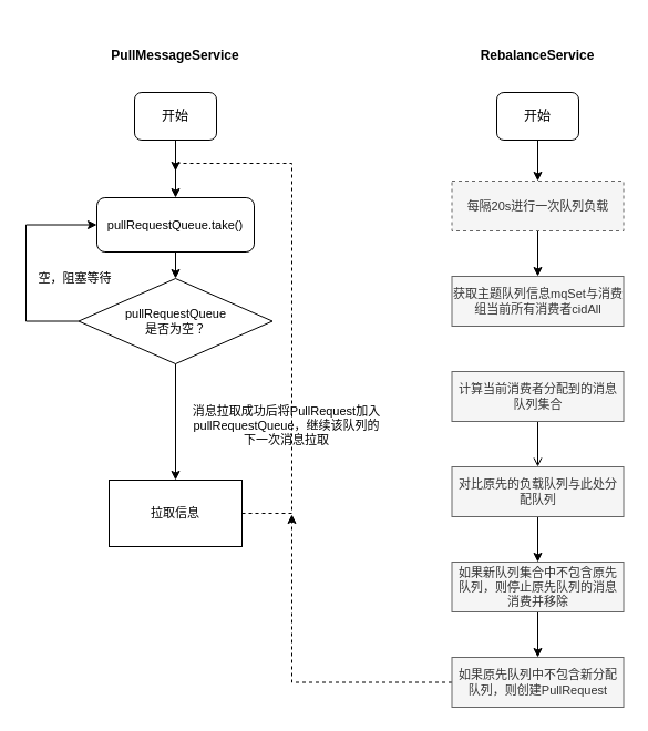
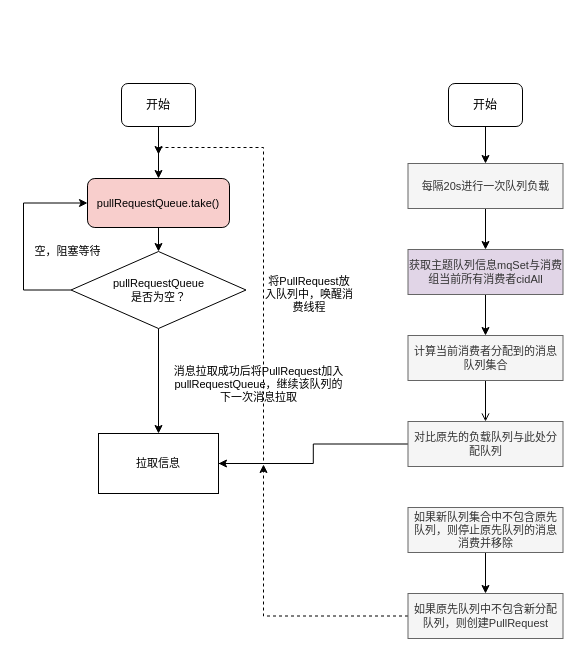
  <mxCell id="0" />
  <mxCell id="1" parent="0" />
  <mxCell id="2" style="edgeStyle=orthogonalEdgeStyle;rounded=0;orthogonalLoop=1;jettySize=auto;html=1;entryX=0.5;entryY=0;entryDx=0;entryDy=0;fontSize=11;" edge="1" parent="1" source="3" target="9"><mxGeometry relative="1" as="geometry" /></mxCell>
  <mxCell id="3" value="开始" style="rounded=1;whiteSpace=wrap;html=1;" vertex="1" parent="1"><mxGeometry x="121" y="83" width="74" height="43" as="geometry" /></mxCell>
- <mxCell id="4" value="&lt;b&gt;PullMessageService&lt;/b&gt;" style="text;html=1;strokeColor=none;fillColor=none;align=center;verticalAlign=middle;whiteSpace=wrap;rounded=0;" vertex="1" parent="1"><mxGeometry x="103" y="20" width="110" height="60" as="geometry" /></mxCell>
  <mxCell id="5" style="edgeStyle=orthogonalEdgeStyle;rounded=0;orthogonalLoop=1;jettySize=auto;html=1;entryX=0.5;entryY=0;entryDx=0;entryDy=0;fontSize=11;" edge="1" parent="1" source="6" target="19"><mxGeometry relative="1" as="geometry" /></mxCell>
  <mxCell id="6" value="开始" style="rounded=1;whiteSpace=wrap;html=1;" vertex="1" parent="1"><mxGeometry x="448" y="83" width="74" height="43" as="geometry" /></mxCell>
- <mxCell id="7" value="&lt;b&gt;RebalanceService&lt;/b&gt;" style="text;html=1;strokeColor=none;fillColor=none;align=center;verticalAlign=middle;whiteSpace=wrap;rounded=0;" vertex="1" parent="1"><mxGeometry x="430" y="20" width="110" height="60" as="geometry" /></mxCell>
  <mxCell id="8" style="edgeStyle=orthogonalEdgeStyle;rounded=0;orthogonalLoop=1;jettySize=auto;html=1;fontSize=11;" edge="1" parent="1" source="9" target="12"><mxGeometry relative="1" as="geometry" /></mxCell>
- <mxCell id="9" value="&lt;font style=&quot;font-size: 11px;&quot;&gt;pullRequestQueue.take()&lt;/font&gt;" style="rounded=1;whiteSpace=wrap;html=1;" vertex="1" parent="1"><mxGeometry x="87" y="178" width="142" height="49" as="geometry" /></mxCell>
+ <mxCell id="9" value="&lt;font style=&quot;font-size: 11px;&quot;&gt;pullRequestQueue.take()&lt;/font&gt;" style="rounded=1;whiteSpace=wrap;html=1;fillColor=#f8cecc;" vertex="1" parent="1"><mxGeometry x="87" y="178" width="142" height="49" as="geometry" /></mxCell>
  <mxCell id="10" style="edgeStyle=orthogonalEdgeStyle;rounded=0;orthogonalLoop=1;jettySize=auto;html=1;entryX=0;entryY=0.5;entryDx=0;entryDy=0;fontSize=11;" edge="1" parent="1" source="12" target="9"><mxGeometry relative="1" as="geometry"><Array as="points"><mxPoint x="23" y="290" /><mxPoint x="23" y="202" /></Array></mxGeometry></mxCell>
  <mxCell id="11" style="edgeStyle=orthogonalEdgeStyle;rounded=0;orthogonalLoop=1;jettySize=auto;html=1;exitX=0.5;exitY=1;exitDx=0;exitDy=0;fontSize=11;" edge="1" parent="1" source="12" target="15"><mxGeometry relative="1" as="geometry" /></mxCell>
  <mxCell id="12" value="pullRequestQueue&lt;br&gt;是否为空？" style="rhombus;whiteSpace=wrap;html=1;fontSize=11;" vertex="1" parent="1"><mxGeometry x="70.5" y="251" width="175" height="77" as="geometry" /></mxCell>
  <mxCell id="13" value="空，阻塞等待" style="text;html=1;strokeColor=none;fillColor=none;align=center;verticalAlign=middle;whiteSpace=wrap;rounded=0;fontSize=11;" vertex="1" parent="1"><mxGeometry x="20" y="236" width="95" height="30" as="geometry" /></mxCell>
  <mxCell id="14" style="edgeStyle=orthogonalEdgeStyle;rounded=0;orthogonalLoop=1;jettySize=auto;html=1;fontSize=11;dashed=1;" edge="1" parent="1" source="15"><mxGeometry relative="1" as="geometry"><mxPoint x="158" y="154" as="targetPoint" /><Array as="points"><mxPoint x="263" y="463" /><mxPoint x="263" y="147" /><mxPoint x="158" y="147" /></Array></mxGeometry></mxCell>
  <mxCell id="15" value="拉取信息" style="rounded=0;whiteSpace=wrap;html=1;fontSize=11;" vertex="1" parent="1"><mxGeometry x="98" y="433" width="120" height="60" as="geometry" /></mxCell>
+ <mxCell id="16" value="将PullRequest放入队列中，唤醒消费线程" style="text;html=1;strokeColor=none;fillColor=none;align=center;verticalAlign=middle;whiteSpace=wrap;rounded=0;fontSize=11;" vertex="1" parent="1"><mxGeometry x="262" y="273" width="94" height="42" as="geometry" /></mxCell>
  <mxCell id="17" value="消息拉取成功后将PullRequest加入pullRequestQueue，继续该队列的下一次消息拉取" style="text;html=1;strokeColor=none;fillColor=none;align=center;verticalAlign=middle;whiteSpace=wrap;rounded=0;fontSize=11;" vertex="1" parent="1"><mxGeometry x="169" y="354" width="179" height="60" as="geometry" /></mxCell>
  <mxCell id="18" value="" style="edgeStyle=orthogonalEdgeStyle;rounded=0;orthogonalLoop=1;jettySize=auto;html=1;fontSize=11;" edge="1" parent="1" source="19" target="21"><mxGeometry relative="1" as="geometry" /></mxCell>
- <mxCell id="19" value="每隔20s进行一次队列负载" style="rounded=0;whiteSpace=wrap;html=1;fontSize=11;fillColor=#f5f5f5;fontColor=#333333;strokeColor=#666666;dashed=1;" vertex="1" parent="1"><mxGeometry x="407.5" y="163" width="155" height="45" as="geometry" /></mxCell>
- <mxCell id="21" value="获取主题队列信息mqSet与消费组当前所有消费者cidAll" style="rounded=0;whiteSpace=wrap;html=1;fontSize=11;fillColor=#f5f5f5;fontColor=#333333;strokeColor=#666666;" vertex="1" parent="1"><mxGeometry x="407.5" y="249" width="155" height="45" as="geometry" /></mxCell>
+ <mxCell id="19" value="每隔20s进行一次队列负载" style="rounded=0;whiteSpace=wrap;html=1;fontSize=11;fillColor=#f5f5f5;fontColor=#333333;strokeColor=#666666;" vertex="1" parent="1"><mxGeometry x="407.5" y="163" width="155" height="45" as="geometry" /></mxCell>
+ <mxCell id="20" value="" style="edgeStyle=orthogonalEdgeStyle;rounded=0;orthogonalLoop=1;jettySize=auto;html=1;fontSize=11;" edge="1" parent="1" source="21" target="23"><mxGeometry relative="1" as="geometry" /></mxCell>
+ <mxCell id="21" value="获取主题队列信息mqSet与消费组当前所有消费者cidAll" style="rounded=0;whiteSpace=wrap;html=1;fontSize=11;fillColor=#e1d5e7;fontColor=#333333;strokeColor=#666666;" vertex="1" parent="1"><mxGeometry x="407.5" y="249" width="155" height="45" as="geometry" /></mxCell>
  <mxCell id="22" value="" style="edgeStyle=orthogonalEdgeStyle;rounded=0;orthogonalLoop=1;jettySize=auto;html=1;fontSize=11;endArrow=open;" edge="1" parent="1" source="23" target="25"><mxGeometry relative="1" as="geometry" /></mxCell>
  <mxCell id="23" value="计算当前消费者分配到的消息队列集合" style="rounded=0;whiteSpace=wrap;html=1;fontSize=11;fillColor=#f5f5f5;fontColor=#333333;strokeColor=#666666;" vertex="1" parent="1"><mxGeometry x="407.5" y="335" width="155" height="45" as="geometry" /></mxCell>
- <mxCell id="24" value="" style="edgeStyle=orthogonalEdgeStyle;rounded=0;orthogonalLoop=1;jettySize=auto;html=1;fontSize=11;" edge="1" parent="1" source="25" target="27"><mxGeometry relative="1" as="geometry" /></mxCell>
+ <mxCell id="24" value="" style="edgeStyle=orthogonalEdgeStyle;rounded=0;orthogonalLoop=1;jettySize=auto;html=1;fontSize=11;" edge="1" parent="1" source="25" target="15"><mxGeometry relative="1" as="geometry" /></mxCell>
  <mxCell id="25" value="对比原先的负载队列与此处分配队列" style="rounded=0;whiteSpace=wrap;html=1;fontSize=11;fillColor=#f5f5f5;fontColor=#333333;strokeColor=#666666;" vertex="1" parent="1"><mxGeometry x="407.5" y="421" width="155" height="45" as="geometry" /></mxCell>
  <mxCell id="26" value="" style="edgeStyle=orthogonalEdgeStyle;rounded=0;orthogonalLoop=1;jettySize=auto;html=1;fontSize=11;" edge="1" parent="1" source="27" target="29"><mxGeometry relative="1" as="geometry" /></mxCell>
  <mxCell id="27" value="如果新队列集合中不包含原先队列，则停止原先队列的消息消费并移除" style="rounded=0;whiteSpace=wrap;html=1;fontSize=11;fillColor=#f5f5f5;fontColor=#333333;strokeColor=#666666;" vertex="1" parent="1"><mxGeometry x="407.5" y="507" width="155" height="45" as="geometry" /></mxCell>
  <mxCell id="28" style="edgeStyle=orthogonalEdgeStyle;rounded=0;orthogonalLoop=1;jettySize=auto;html=1;exitX=0;exitY=0.5;exitDx=0;exitDy=0;fontSize=11;dashed=1;" edge="1" parent="1" source="29"><mxGeometry relative="1" as="geometry"><mxPoint x="263" y="464" as="targetPoint" /><Array as="points"><mxPoint x="263" y="615" /></Array></mxGeometry></mxCell>
  <mxCell id="29" value="如果原先队列中不包含新分配队列，则创建PullRequest" style="rounded=0;whiteSpace=wrap;html=1;fontSize=11;fillColor=#f5f5f5;fontColor=#333333;strokeColor=#666666;" vertex="1" parent="1"><mxGeometry x="407.5" y="593" width="155" height="45" as="geometry" /></mxCell>
